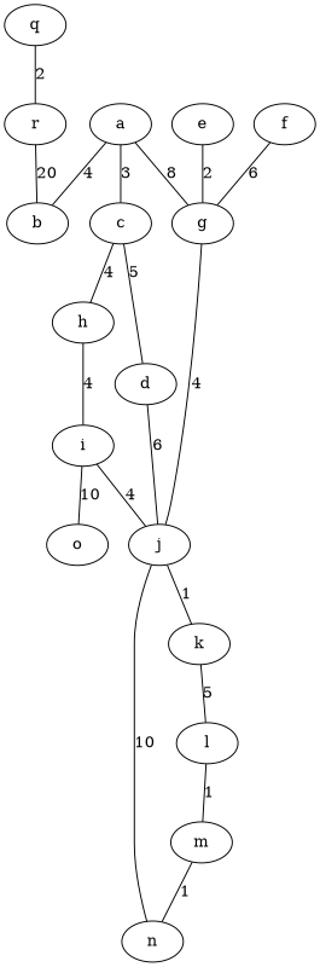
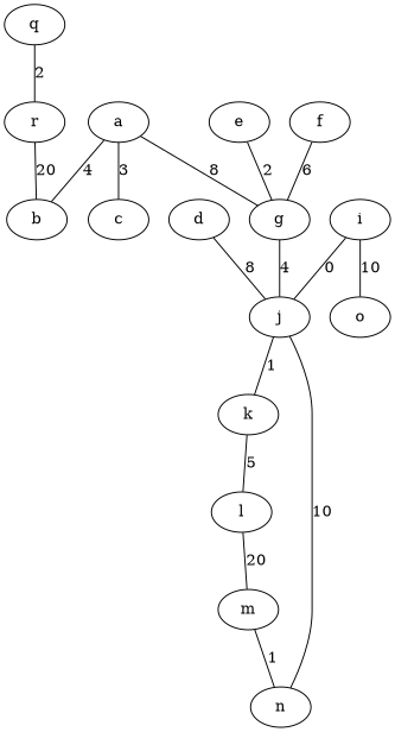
  graph {
    a
    b
    c
    g
    d
-   h
    e
    j
    i
    f
    k
    n
    o
    l
    m
    q
    r
    a -- b [label=4]
    a -- c [label=3]
    a -- g [label=8]
-   c -- d [label=5]
-   c -- h [label=4]
    g -- j [label=4]
-   d -- j [label=6]
-   h -- i [label=4]
+   d -- j [label=8]
    e -- g [label=2]
    j -- k [label=1]
    j -- n [label=10]
-   i -- j [label=4]
+   i -- j [label=0]
    i -- o [label=10]
    f -- g [label=6]
    k -- l [label=5]
-   l -- m [label=1]
+   l -- m [label=20]
    m -- n [label=1]
    q -- r [label=2]
    r -- b [label=20]
  }
